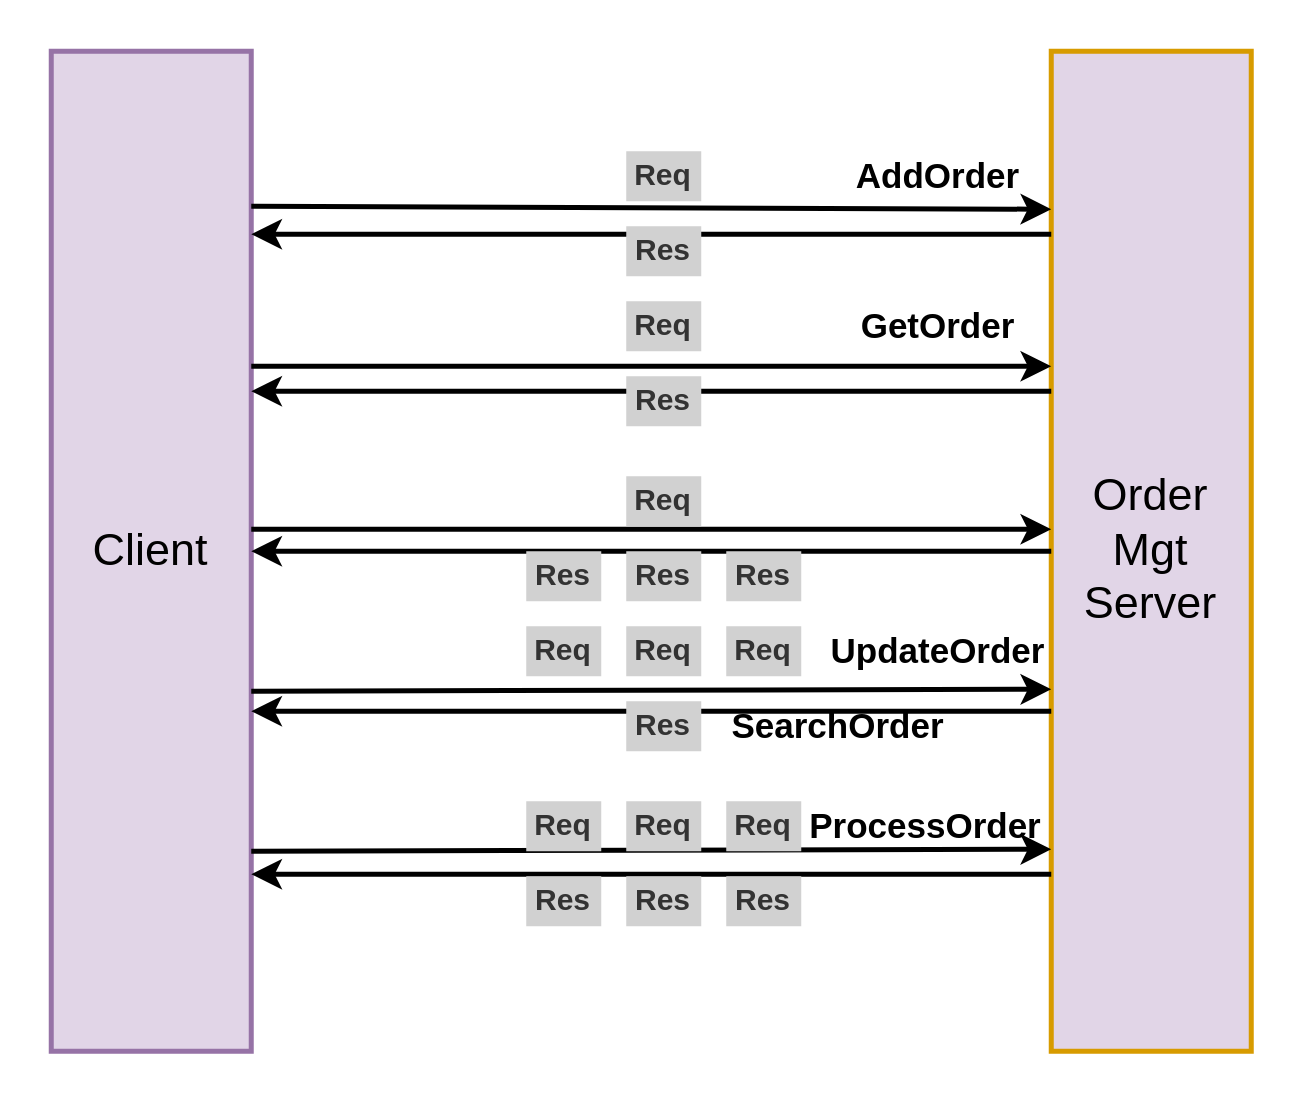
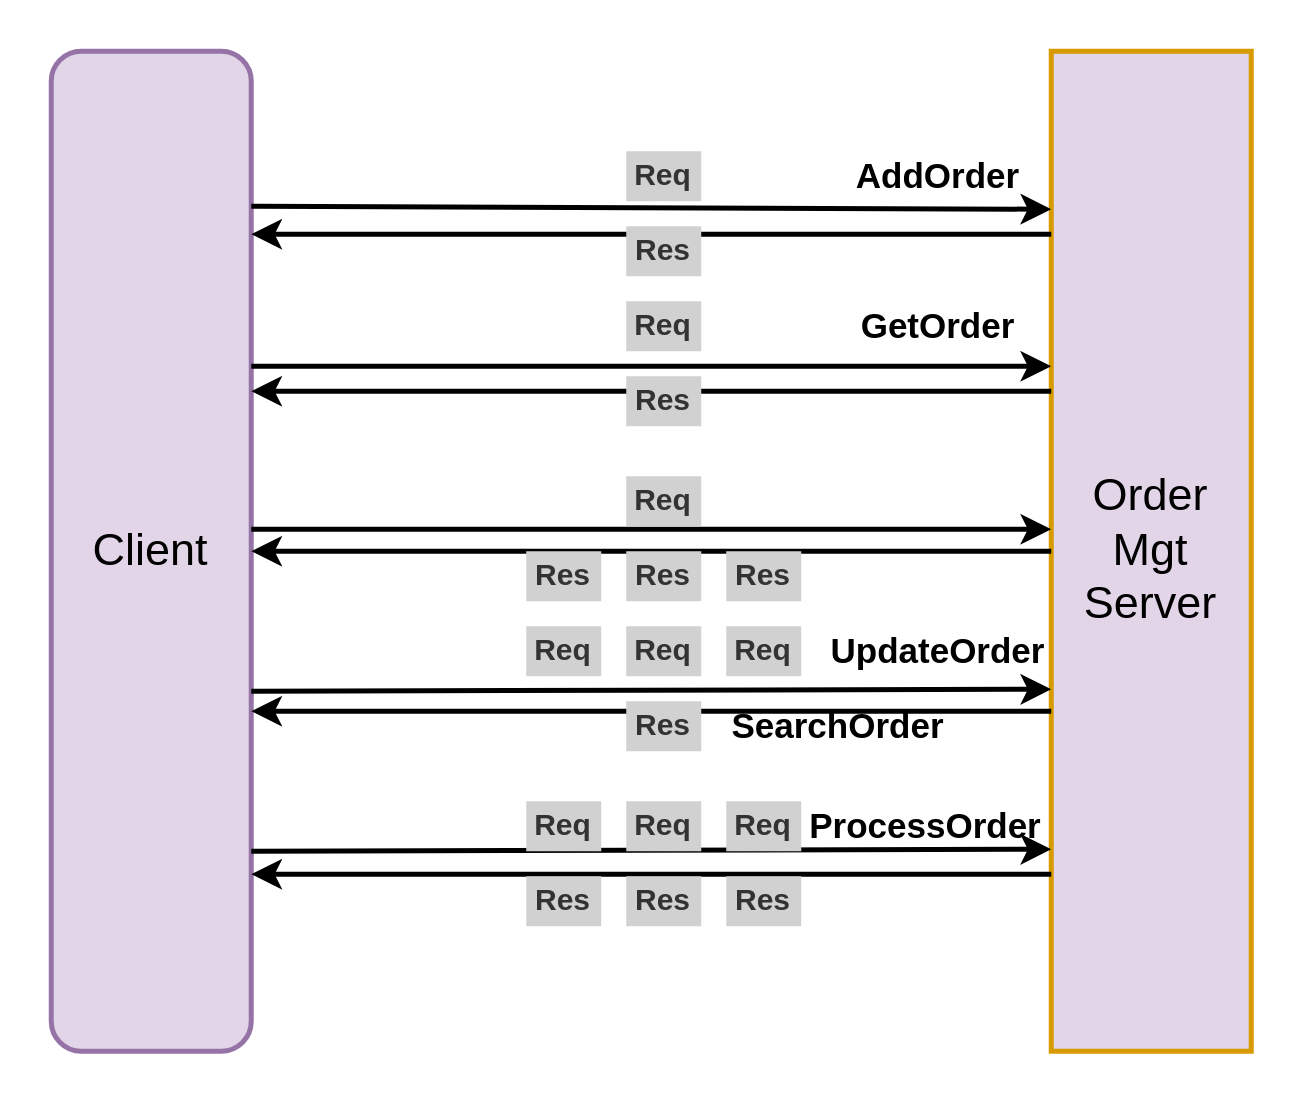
  <mxCell id="0" />
  <mxCell id="1" parent="0" />
- <mxCell id="2" value="&lt;font style=&quot;font-size: 18px&quot;&gt;Client&lt;/font&gt;" style="rounded=0;whiteSpace=wrap;html=1;strokeWidth=2;fillColor=#e1d5e7;strokeColor=#9673a6;" vertex="1" parent="1"><mxGeometry x="20" y="20" width="80" height="400" as="geometry" /></mxCell>
+ <mxCell id="2" value="&lt;font style=&quot;font-size: 18px&quot;&gt;Client&lt;/font&gt;" style="whiteSpace=wrap;html=1;strokeWidth=2;fillColor=#e1d5e7;strokeColor=#9673a6;rounded=1;" vertex="1" parent="1"><mxGeometry x="20" y="20" width="80" height="400" as="geometry" /></mxCell>
  <mxCell id="3" value="&lt;font style=&quot;font-size: 18px&quot;&gt;Order&lt;br&gt;Mgt&lt;br&gt;Server&lt;/font&gt;" style="rounded=0;whiteSpace=wrap;html=1;strokeWidth=2;fillColor=#e1d5e7;strokeColor=#d79b00;" vertex="1" parent="1"><mxGeometry x="420" y="20" width="80" height="400" as="geometry" /></mxCell>
  <mxCell id="4" value="" style="endArrow=classic;html=1;strokeWidth=2;entryX=0;entryY=0.158;entryDx=0;entryDy=0;entryPerimeter=0;exitX=1;exitY=0.155;exitDx=0;exitDy=0;exitPerimeter=0;" edge="1" parent="1" source="2" target="3"><mxGeometry width="50" height="50" relative="1" as="geometry"><mxPoint x="20" y="490" as="sourcePoint" /><mxPoint x="350" y="490" as="targetPoint" /></mxGeometry></mxCell>
  <mxCell id="5" value="" style="endArrow=classic;html=1;strokeWidth=2;entryX=1;entryY=0.183;entryDx=0;entryDy=0;entryPerimeter=0;exitX=0;exitY=0.183;exitDx=0;exitDy=0;exitPerimeter=0;" edge="1" parent="1" source="3" target="2"><mxGeometry width="50" height="50" relative="1" as="geometry"><mxPoint x="960" y="210" as="sourcePoint" /><mxPoint x="610" y="170" as="targetPoint" /></mxGeometry></mxCell>
  <mxCell id="6" value="" style="endArrow=classic;startArrow=none;html=1;strokeWidth=2;entryX=0;entryY=0.315;entryDx=0;entryDy=0;entryPerimeter=0;exitX=1;exitY=0.315;exitDx=0;exitDy=0;exitPerimeter=0;startFill=0;" edge="1" parent="1" source="2" target="3"><mxGeometry width="50" height="50" relative="1" as="geometry"><mxPoint x="20" y="490" as="sourcePoint" /><mxPoint x="70" y="440" as="targetPoint" /></mxGeometry></mxCell>
  <mxCell id="7" value="" style="endArrow=none;startArrow=classic;html=1;strokeWidth=2;exitX=1;exitY=0.34;exitDx=0;exitDy=0;exitPerimeter=0;startFill=1;entryX=0;entryY=0.34;entryDx=0;entryDy=0;entryPerimeter=0;endFill=0;" edge="1" parent="1" source="2" target="3"><mxGeometry width="50" height="50" relative="1" as="geometry"><mxPoint x="660" y="300" as="sourcePoint" /><mxPoint x="260" y="210" as="targetPoint" /></mxGeometry></mxCell>
  <mxCell id="8" value="" style="endArrow=classic;html=1;strokeWidth=2;entryX=0;entryY=0.478;entryDx=0;entryDy=0;entryPerimeter=0;exitX=1;exitY=0.478;exitDx=0;exitDy=0;exitPerimeter=0;" edge="1" parent="1" source="2" target="3"><mxGeometry width="50" height="50" relative="1" as="geometry"><mxPoint x="20" y="490" as="sourcePoint" /><mxPoint x="70" y="440" as="targetPoint" /></mxGeometry></mxCell>
  <mxCell id="9" value="" style="endArrow=classic;html=1;strokeWidth=2;entryX=1;entryY=0.5;entryDx=0;entryDy=0;exitX=0;exitY=0.5;exitDx=0;exitDy=0;" edge="1" parent="1" source="3" target="2"><mxGeometry width="50" height="50" relative="1" as="geometry"><mxPoint x="20" y="490" as="sourcePoint" /><mxPoint x="70" y="440" as="targetPoint" /></mxGeometry></mxCell>
  <mxCell id="10" value="" style="endArrow=classic;html=1;strokeWidth=2;entryX=0;entryY=0.638;entryDx=0;entryDy=0;entryPerimeter=0;exitX=1;exitY=0.64;exitDx=0;exitDy=0;exitPerimeter=0;" edge="1" parent="1" source="2" target="3"><mxGeometry width="50" height="50" relative="1" as="geometry"><mxPoint x="20" y="490" as="sourcePoint" /><mxPoint x="70" y="440" as="targetPoint" /></mxGeometry></mxCell>
  <mxCell id="11" value="" style="endArrow=classic;html=1;strokeWidth=2;exitX=0;exitY=0.66;exitDx=0;exitDy=0;exitPerimeter=0;entryX=1;entryY=0.66;entryDx=0;entryDy=0;entryPerimeter=0;" edge="1" parent="1" source="3" target="2"><mxGeometry width="50" height="50" relative="1" as="geometry"><mxPoint x="20" y="490" as="sourcePoint" /><mxPoint x="70" y="440" as="targetPoint" /></mxGeometry></mxCell>
  <mxCell id="12" value="" style="endArrow=classic;startArrow=none;html=1;strokeWidth=2;entryX=0;entryY=0.798;entryDx=0;entryDy=0;entryPerimeter=0;startFill=0;exitX=1;exitY=0.8;exitDx=0;exitDy=0;exitPerimeter=0;" edge="1" parent="1" source="2" target="3"><mxGeometry width="50" height="50" relative="1" as="geometry"><mxPoint x="140" y="400" as="sourcePoint" /><mxPoint x="850" y="290" as="targetPoint" /></mxGeometry></mxCell>
  <mxCell id="13" value="" style="endArrow=classic;html=1;strokeWidth=2;entryX=1;entryY=0.823;entryDx=0;entryDy=0;entryPerimeter=0;exitX=0;exitY=0.823;exitDx=0;exitDy=0;exitPerimeter=0;" edge="1" parent="1" source="3" target="2"><mxGeometry width="50" height="50" relative="1" as="geometry"><mxPoint x="20" y="490" as="sourcePoint" /><mxPoint x="70" y="440" as="targetPoint" /></mxGeometry></mxCell>
  <mxCell id="14" value="&lt;b&gt;Req&lt;/b&gt;" style="rounded=0;whiteSpace=wrap;html=1;strokeWidth=2;fillColor=#D1D1D1;strokeColor=none;fontColor=#333333;" vertex="1" parent="1"><mxGeometry x="250" y="60" width="30" height="20" as="geometry" /></mxCell>
  <mxCell id="15" value="&lt;b&gt;Res&lt;/b&gt;" style="rounded=0;whiteSpace=wrap;html=1;strokeWidth=2;fillColor=#D1D1D1;strokeColor=none;fontColor=#333333;" vertex="1" parent="1"><mxGeometry x="250" y="90" width="30" height="20" as="geometry" /></mxCell>
  <mxCell id="16" value="&lt;b&gt;Req&lt;/b&gt;" style="rounded=0;whiteSpace=wrap;html=1;strokeWidth=2;fillColor=#D1D1D1;strokeColor=none;fontColor=#333333;" vertex="1" parent="1"><mxGeometry x="250" y="120" width="30" height="20" as="geometry" /></mxCell>
  <mxCell id="17" value="&lt;b&gt;Res&lt;/b&gt;" style="rounded=0;whiteSpace=wrap;html=1;strokeWidth=2;fillColor=#D1D1D1;strokeColor=none;fontColor=#333333;" vertex="1" parent="1"><mxGeometry x="250" y="150" width="30" height="20" as="geometry" /></mxCell>
  <mxCell id="18" value="&lt;b&gt;Req&lt;/b&gt;" style="rounded=0;whiteSpace=wrap;html=1;strokeWidth=2;fillColor=#D1D1D1;strokeColor=none;fontColor=#333333;" vertex="1" parent="1"><mxGeometry x="250" y="190" width="30" height="20" as="geometry" /></mxCell>
  <mxCell id="19" value="&lt;b&gt;Res&lt;/b&gt;" style="rounded=0;whiteSpace=wrap;html=1;strokeWidth=2;fillColor=#D1D1D1;strokeColor=none;fontColor=#333333;" vertex="1" parent="1"><mxGeometry x="210" y="220" width="30" height="20" as="geometry" /></mxCell>
  <mxCell id="20" value="&lt;b&gt;Res&lt;/b&gt;" style="rounded=0;whiteSpace=wrap;html=1;strokeWidth=2;fillColor=#D1D1D1;strokeColor=none;fontColor=#333333;" vertex="1" parent="1"><mxGeometry x="250" y="220" width="30" height="20" as="geometry" /></mxCell>
  <mxCell id="21" value="&lt;b&gt;Res&lt;/b&gt;" style="rounded=0;whiteSpace=wrap;html=1;strokeWidth=2;fillColor=#D1D1D1;strokeColor=none;fontColor=#333333;" vertex="1" parent="1"><mxGeometry x="290" y="220" width="30" height="20" as="geometry" /></mxCell>
  <mxCell id="22" value="&lt;b&gt;Req&lt;/b&gt;" style="rounded=0;whiteSpace=wrap;html=1;strokeWidth=2;fillColor=#D1D1D1;strokeColor=none;fontColor=#333333;" vertex="1" parent="1"><mxGeometry x="210" y="250" width="30" height="20" as="geometry" /></mxCell>
  <mxCell id="23" value="&lt;b&gt;Req&lt;/b&gt;" style="rounded=0;whiteSpace=wrap;html=1;strokeWidth=2;fillColor=#D1D1D1;strokeColor=none;fontColor=#333333;" vertex="1" parent="1"><mxGeometry x="250" y="250" width="30" height="20" as="geometry" /></mxCell>
  <mxCell id="24" value="&lt;b&gt;Req&lt;/b&gt;" style="rounded=0;whiteSpace=wrap;html=1;strokeWidth=2;fillColor=#D1D1D1;strokeColor=none;fontColor=#333333;" vertex="1" parent="1"><mxGeometry x="290" y="250" width="30" height="20" as="geometry" /></mxCell>
  <mxCell id="25" value="&lt;b&gt;Res&lt;/b&gt;" style="rounded=0;whiteSpace=wrap;html=1;strokeWidth=2;fillColor=#D1D1D1;strokeColor=none;fontColor=#333333;" vertex="1" parent="1"><mxGeometry x="250" y="280" width="30" height="20" as="geometry" /></mxCell>
  <mxCell id="26" value="&lt;b&gt;Req&lt;/b&gt;" style="rounded=0;whiteSpace=wrap;html=1;strokeWidth=2;fillColor=#D1D1D1;strokeColor=none;fontColor=#333333;" vertex="1" parent="1"><mxGeometry x="210" y="320" width="30" height="20" as="geometry" /></mxCell>
  <mxCell id="27" value="&lt;b&gt;Req&lt;/b&gt;" style="rounded=0;whiteSpace=wrap;html=1;strokeWidth=2;fillColor=#D1D1D1;strokeColor=none;fontColor=#333333;" vertex="1" parent="1"><mxGeometry x="250" y="320" width="30" height="20" as="geometry" /></mxCell>
  <mxCell id="28" value="&lt;b&gt;Req&lt;/b&gt;" style="rounded=0;whiteSpace=wrap;html=1;strokeWidth=2;fillColor=#D1D1D1;strokeColor=none;fontColor=#333333;" vertex="1" parent="1"><mxGeometry x="290" y="320" width="30" height="20" as="geometry" /></mxCell>
  <mxCell id="29" value="&lt;b&gt;Res&lt;/b&gt;" style="rounded=0;whiteSpace=wrap;html=1;strokeWidth=2;fillColor=#D1D1D1;strokeColor=none;fontColor=#333333;" vertex="1" parent="1"><mxGeometry x="250" y="350" width="30" height="20" as="geometry" /></mxCell>
  <mxCell id="30" value="&lt;b&gt;Res&lt;/b&gt;" style="rounded=0;whiteSpace=wrap;html=1;strokeWidth=2;fillColor=#D1D1D1;strokeColor=none;fontColor=#333333;" vertex="1" parent="1"><mxGeometry x="290" y="350" width="30" height="20" as="geometry" /></mxCell>
  <mxCell id="31" value="&lt;b&gt;Res&lt;/b&gt;" style="rounded=0;whiteSpace=wrap;html=1;strokeWidth=2;fillColor=#D1D1D1;strokeColor=none;fontColor=#333333;" vertex="1" parent="1"><mxGeometry x="210" y="350" width="30" height="20" as="geometry" /></mxCell>
  <mxCell id="32" value="&lt;font style=&quot;font-size: 14px&quot;&gt;&lt;b&gt;AddOrder&lt;/b&gt;&lt;/font&gt;" style="text;html=1;strokeColor=none;fillColor=none;align=center;verticalAlign=middle;whiteSpace=wrap;rounded=0;" vertex="1" parent="1"><mxGeometry x="340" y="60" width="70" height="20" as="geometry" /></mxCell>
  <mxCell id="33" value="&lt;font style=&quot;font-size: 14px&quot;&gt;&lt;b&gt;GetOrder&lt;/b&gt;&lt;/font&gt;" style="text;html=1;strokeColor=none;fillColor=none;align=center;verticalAlign=middle;whiteSpace=wrap;rounded=0;" vertex="1" parent="1"><mxGeometry x="340" y="120" width="70" height="20" as="geometry" /></mxCell>
  <mxCell id="34" value="&lt;font style=&quot;font-size: 14px&quot;&gt;&lt;b&gt;SearchOrder&lt;/b&gt;&lt;/font&gt;" style="text;html=1;strokeColor=none;fillColor=none;align=center;verticalAlign=middle;whiteSpace=wrap;rounded=0;" vertex="1" parent="1"><mxGeometry x="290" y="280" width="90" height="20" as="geometry" /></mxCell>
  <mxCell id="35" value="&lt;font style=&quot;font-size: 14px&quot;&gt;&lt;b&gt;UpdateOrder&lt;/b&gt;&lt;/font&gt;" style="text;html=1;strokeColor=none;fillColor=none;align=center;verticalAlign=middle;whiteSpace=wrap;rounded=0;" vertex="1" parent="1"><mxGeometry x="330" y="250" width="90" height="20" as="geometry" /></mxCell>
  <mxCell id="36" value="&lt;font style=&quot;font-size: 14px&quot;&gt;&lt;b&gt;ProcessOrder&lt;/b&gt;&lt;/font&gt;" style="text;html=1;strokeColor=none;fillColor=none;align=center;verticalAlign=middle;whiteSpace=wrap;rounded=0;" vertex="1" parent="1"><mxGeometry x="320" y="320" width="100" height="20" as="geometry" /></mxCell>
